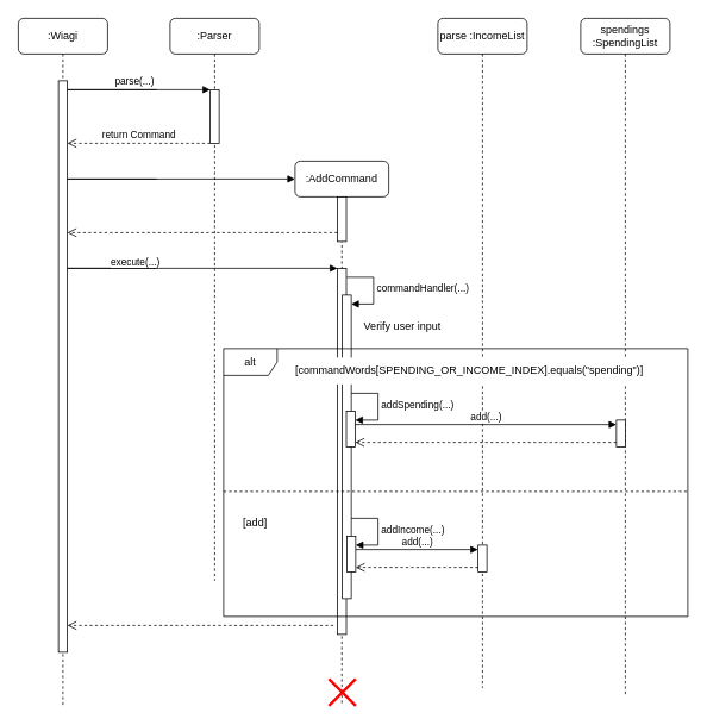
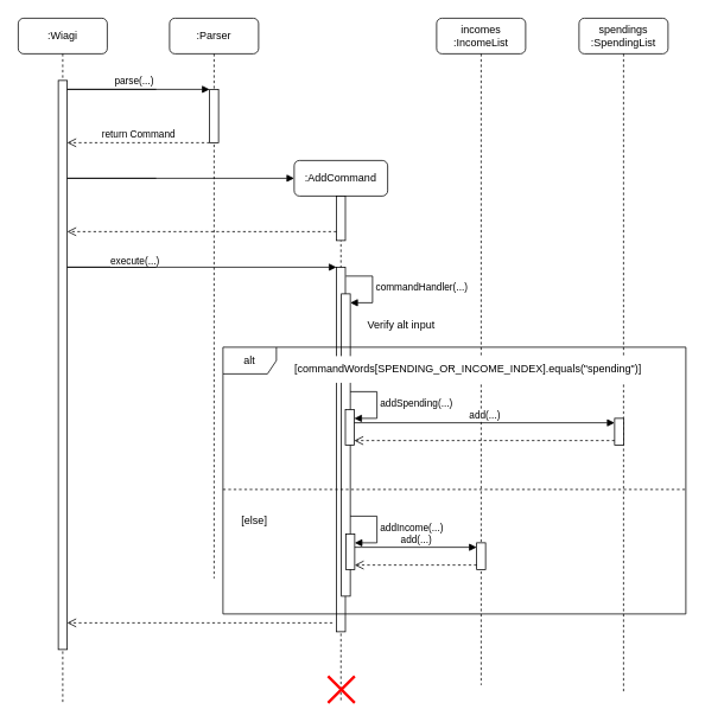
  <mxCell id="0" />
  <mxCell id="1" parent="0" />
  <mxCell id="2" value=":Wiagi" style="shape=umlLifeline;perimeter=lifelinePerimeter;whiteSpace=wrap;html=1;container=0;dropTarget=0;collapsible=0;recursiveResize=0;outlineConnect=0;portConstraint=eastwest;newEdgeStyle={&quot;edgeStyle&quot;:&quot;elbowEdgeStyle&quot;,&quot;elbow&quot;:&quot;vertical&quot;,&quot;curved&quot;:0,&quot;rounded&quot;:0};rounded=1;" parent="1" vertex="1"><mxGeometry x="20" y="20" width="100" height="770" as="geometry" /></mxCell>
  <mxCell id="3" value="" style="html=1;points=[];perimeter=orthogonalPerimeter;outlineConnect=0;targetShapes=umlLifeline;portConstraint=eastwest;newEdgeStyle={&quot;edgeStyle&quot;:&quot;elbowEdgeStyle&quot;,&quot;elbow&quot;:&quot;vertical&quot;,&quot;curved&quot;:0,&quot;rounded&quot;:0};" parent="2" vertex="1"><mxGeometry x="45" y="70" width="10" height="640" as="geometry" /></mxCell>
  <mxCell id="4" value=":AddCommand" style="shape=umlLifeline;rounded=1;whiteSpace=wrap;html=1;container=0;dropTarget=0;collapsible=0;recursiveResize=0;outlineConnect=0;portConstraint=eastwest;newEdgeStyle={&quot;curved&quot;:0,&quot;rounded&quot;:0};targetShapes=umlLifeline;participant=label;points=[[0,0,0,0,5],[0,1,0,0,-5],[1,0,0,0,5],[1,1,0,0,-5]];perimeter=rectanglePerimeter;" parent="1" vertex="1"><mxGeometry x="330" y="180" width="105" height="610" as="geometry" /></mxCell>
  <mxCell id="5" value="" style="html=1;points=[];perimeter=orthogonalPerimeter;outlineConnect=0;targetShapes=umlLifeline;portConstraint=eastwest;newEdgeStyle={&quot;edgeStyle&quot;:&quot;elbowEdgeStyle&quot;,&quot;elbow&quot;:&quot;vertical&quot;,&quot;curved&quot;:0,&quot;rounded&quot;:0};" vertex="1" parent="4"><mxGeometry x="47.5" y="40" width="10" height="50" as="geometry" /></mxCell>
  <mxCell id="6" value="" style="html=1;points=[];perimeter=orthogonalPerimeter;outlineConnect=0;targetShapes=umlLifeline;portConstraint=eastwest;newEdgeStyle={&quot;edgeStyle&quot;:&quot;elbowEdgeStyle&quot;,&quot;elbow&quot;:&quot;vertical&quot;,&quot;curved&quot;:0,&quot;rounded&quot;:0};" parent="4" vertex="1"><mxGeometry x="47.5" y="120" width="10" height="410" as="geometry" /></mxCell>
  <mxCell id="7" value="" style="html=1;points=[[0,0,0,0,5],[0,1,0,0,-5],[1,0,0,0,5],[1,1,0,0,-5]];perimeter=orthogonalPerimeter;outlineConnect=0;targetShapes=umlLifeline;portConstraint=eastwest;newEdgeStyle={&quot;curved&quot;:0,&quot;rounded&quot;:0};" vertex="1" parent="4"><mxGeometry x="53" y="150" width="10" height="340" as="geometry" /></mxCell>
  <mxCell id="8" value="commandHandler(...)" style="html=1;align=left;spacingLeft=2;endArrow=block;rounded=0;edgeStyle=orthogonalEdgeStyle;curved=0;rounded=0;" edge="1" target="7" parent="4"><mxGeometry relative="1" as="geometry"><mxPoint x="58" y="130" as="sourcePoint" /><Array as="points"><mxPoint x="88" y="160" /></Array></mxGeometry></mxCell>
  <mxCell id="9" value="" style="html=1;points=[[0,0,0,0,5],[0,1,0,0,-5],[1,0,0,0,5],[1,1,0,0,-5]];perimeter=orthogonalPerimeter;outlineConnect=0;targetShapes=umlLifeline;portConstraint=eastwest;newEdgeStyle={&quot;curved&quot;:0,&quot;rounded&quot;:0};" vertex="1" parent="4"><mxGeometry x="57.5" y="280" width="10" height="40" as="geometry" /></mxCell>
  <mxCell id="10" value="" style="shape=umlDestroy;whiteSpace=wrap;html=1;strokeWidth=3;targetShapes=umlLifeline;strokeColor=#FF0000;" vertex="1" parent="4"><mxGeometry x="38" y="580" width="30" height="30" as="geometry" /></mxCell>
  <mxCell id="11" value="parse(...)" style="html=1;verticalAlign=bottom;endArrow=block;edgeStyle=elbowEdgeStyle;elbow=vertical;curved=0;rounded=0;" parent="1" target="14" edge="1"><mxGeometry x="0.346" relative="1" as="geometry"><mxPoint x="175" y="100" as="sourcePoint" /><Array as="points"><mxPoint x="75" y="100" /></Array><mxPoint x="405" y="100" as="targetPoint" /><mxPoint as="offset" /></mxGeometry></mxCell>
  <mxCell id="12" value="return Command" style="html=1;verticalAlign=bottom;endArrow=open;dashed=1;endSize=8;edgeStyle=elbowEdgeStyle;elbow=vertical;curved=0;rounded=0;" parent="1" source="14" target="3" edge="1"><mxGeometry relative="1" as="geometry"><mxPoint x="80" y="160" as="targetPoint" /><Array as="points"><mxPoint x="175" y="160" /></Array><mxPoint x="405" y="160" as="sourcePoint" /></mxGeometry></mxCell>
  <mxCell id="13" value=":Parser" style="shape=umlLifeline;rounded=1;perimeter=lifelinePerimeter;whiteSpace=wrap;html=1;container=0;dropTarget=0;collapsible=0;recursiveResize=0;outlineConnect=0;portConstraint=eastwest;newEdgeStyle={&quot;edgeStyle&quot;:&quot;elbowEdgeStyle&quot;,&quot;elbow&quot;:&quot;vertical&quot;,&quot;curved&quot;:0,&quot;rounded&quot;:0};" vertex="1" parent="1"><mxGeometry x="190" y="20" width="100" height="630" as="geometry" /></mxCell>
  <mxCell id="14" value="" style="html=1;points=[];perimeter=orthogonalPerimeter;outlineConnect=0;targetShapes=umlLifeline;portConstraint=eastwest;newEdgeStyle={&quot;edgeStyle&quot;:&quot;elbowEdgeStyle&quot;,&quot;elbow&quot;:&quot;vertical&quot;,&quot;curved&quot;:0,&quot;rounded&quot;:0};" vertex="1" parent="13"><mxGeometry x="45" y="80" width="10" height="60" as="geometry" /></mxCell>
  <mxCell id="15" value="" style="html=1;verticalAlign=bottom;endArrow=block;edgeStyle=elbowEdgeStyle;elbow=vertical;curved=0;rounded=0;" edge="1" parent="1" target="4"><mxGeometry x="0.346" relative="1" as="geometry"><mxPoint x="175" y="200" as="sourcePoint" /><Array as="points"><mxPoint x="75" y="200" /></Array><mxPoint x="355" y="200" as="targetPoint" /><mxPoint as="offset" /></mxGeometry></mxCell>
  <mxCell id="16" value="" style="html=1;verticalAlign=bottom;endArrow=open;dashed=1;endSize=8;edgeStyle=elbowEdgeStyle;elbow=vertical;curved=0;rounded=0;" edge="1" parent="1" source="5" target="3"><mxGeometry x="0.003" relative="1" as="geometry"><mxPoint x="80" y="260" as="targetPoint" /><Array as="points"><mxPoint x="180" y="260" /></Array><mxPoint x="380" y="260" as="sourcePoint" /><mxPoint as="offset" /></mxGeometry></mxCell>
  <mxCell id="17" value="alt" style="shape=umlFrame;whiteSpace=wrap;html=1;pointerEvents=0;" vertex="1" parent="1"><mxGeometry x="250" y="390" width="520" height="300" as="geometry" /></mxCell>
  <mxCell id="18" value="" style="html=1;verticalAlign=bottom;endArrow=block;edgeStyle=elbowEdgeStyle;elbow=vertical;curved=0;rounded=0;" edge="1" parent="1" target="6"><mxGeometry x="0.346" relative="1" as="geometry"><mxPoint x="175" y="300" as="sourcePoint" /><Array as="points"><mxPoint x="75" y="300" /></Array><mxPoint x="330" y="300" as="targetPoint" /><mxPoint as="offset" /></mxGeometry></mxCell>
  <mxCell id="19" value="execute(...)" style="edgeLabel;html=1;align=center;verticalAlign=middle;resizable=0;points=[];" vertex="1" connectable="0" parent="18"><mxGeometry x="-0.036" y="8" relative="1" as="geometry"><mxPoint x="-19" as="offset" /></mxGeometry></mxCell>
- <mxCell id="20" value="Verify user input" style="text;html=1;align=center;verticalAlign=middle;resizable=0;points=[];autosize=1;strokeColor=none;fillColor=none;" vertex="1" parent="1"><mxGeometry x="395" y="350" width="110" height="30" as="geometry" /></mxCell>
- <mxCell id="21" value="[add]" style="text;html=1;align=center;verticalAlign=middle;resizable=0;points=[];autosize=1;strokeColor=none;fillColor=default;" vertex="1" parent="1"><mxGeometry x="260" y="570" width="50" height="30" as="geometry" /></mxCell>
- <mxCell id="22" value="parse :IncomeList" style="shape=umlLifeline;rounded=1;perimeter=lifelinePerimeter;whiteSpace=wrap;html=1;container=0;dropTarget=0;collapsible=0;recursiveResize=0;outlineConnect=0;portConstraint=eastwest;newEdgeStyle={&quot;edgeStyle&quot;:&quot;elbowEdgeStyle&quot;,&quot;elbow&quot;:&quot;vertical&quot;,&quot;curved&quot;:0,&quot;rounded&quot;:0};" vertex="1" parent="1"><mxGeometry x="490" y="20" width="100" height="750" as="geometry" /></mxCell>
+ <mxCell id="20" value="Verify alt input" style="text;html=1;align=center;verticalAlign=middle;resizable=0;points=[];autosize=1;strokeColor=none;fillColor=none;" vertex="1" parent="1"><mxGeometry x="395" y="350" width="110" height="30" as="geometry" /></mxCell>
+ <mxCell id="21" value="[else]" style="text;html=1;align=center;verticalAlign=middle;resizable=0;points=[];autosize=1;strokeColor=none;fillColor=default;" vertex="1" parent="1"><mxGeometry x="260" y="570" width="50" height="30" as="geometry" /></mxCell>
+ <mxCell id="22" value="incomes :IncomeList" style="shape=umlLifeline;rounded=1;perimeter=lifelinePerimeter;whiteSpace=wrap;html=1;container=0;dropTarget=0;collapsible=0;recursiveResize=0;outlineConnect=0;portConstraint=eastwest;newEdgeStyle={&quot;edgeStyle&quot;:&quot;elbowEdgeStyle&quot;,&quot;elbow&quot;:&quot;vertical&quot;,&quot;curved&quot;:0,&quot;rounded&quot;:0};" vertex="1" parent="1"><mxGeometry x="490" y="20" width="100" height="750" as="geometry" /></mxCell>
  <mxCell id="23" value="" style="html=1;points=[[0,0,0,0,5],[0,1,0,0,-5],[1,0,0,0,5],[1,1,0,0,-5]];perimeter=orthogonalPerimeter;outlineConnect=0;targetShapes=umlLifeline;portConstraint=eastwest;newEdgeStyle={&quot;curved&quot;:0,&quot;rounded&quot;:0};" vertex="1" parent="22"><mxGeometry x="45" y="590" width="10" height="30" as="geometry" /></mxCell>
  <mxCell id="24" value="spendings :SpendingList" style="shape=umlLifeline;rounded=1;perimeter=lifelinePerimeter;whiteSpace=wrap;html=1;container=0;dropTarget=0;collapsible=0;recursiveResize=0;outlineConnect=0;portConstraint=eastwest;newEdgeStyle={&quot;edgeStyle&quot;:&quot;elbowEdgeStyle&quot;,&quot;elbow&quot;:&quot;vertical&quot;,&quot;curved&quot;:0,&quot;rounded&quot;:0};" vertex="1" parent="1"><mxGeometry x="650" y="20" width="100" height="760" as="geometry" /></mxCell>
  <mxCell id="25" value="" style="html=1;points=[[0,0,0,0,5],[0,1,0,0,-5],[1,0,0,0,5],[1,1,0,0,-5]];perimeter=orthogonalPerimeter;outlineConnect=0;targetShapes=umlLifeline;portConstraint=eastwest;newEdgeStyle={&quot;curved&quot;:0,&quot;rounded&quot;:0};" vertex="1" parent="24"><mxGeometry x="40" y="450" width="10" height="30" as="geometry" /></mxCell>
  <mxCell id="26" value="[commandWords[SPENDING_OR_INCOME_INDEX].equals(&quot;spending&quot;)]" style="text;html=1;align=center;verticalAlign=middle;resizable=0;points=[];autosize=1;strokeColor=none;fillColor=default;shadow=0;" vertex="1" parent="1"><mxGeometry x="320" y="400" width="410" height="30" as="geometry" /></mxCell>
  <mxCell id="27" value="addSpending(...)" style="html=1;align=left;spacingLeft=2;endArrow=block;rounded=0;edgeStyle=orthogonalEdgeStyle;curved=0;rounded=0;" edge="1" target="9" parent="1"><mxGeometry relative="1" as="geometry"><mxPoint x="393" y="440" as="sourcePoint" /><Array as="points"><mxPoint x="423" y="470" /></Array></mxGeometry></mxCell>
  <mxCell id="28" value="" style="html=1;points=[[0,0,0,0,5],[0,1,0,0,-5],[1,0,0,0,5],[1,1,0,0,-5]];perimeter=orthogonalPerimeter;outlineConnect=0;targetShapes=umlLifeline;portConstraint=eastwest;newEdgeStyle={&quot;curved&quot;:0,&quot;rounded&quot;:0};" vertex="1" parent="1"><mxGeometry x="388" y="600" width="10" height="40" as="geometry" /></mxCell>
  <mxCell id="29" value="addIncome(...)" style="html=1;align=left;spacingLeft=2;endArrow=block;rounded=0;edgeStyle=orthogonalEdgeStyle;curved=0;rounded=0;" edge="1" target="28" parent="1"><mxGeometry x="0.012" relative="1" as="geometry"><mxPoint x="393" y="580" as="sourcePoint" /><Array as="points"><mxPoint x="423" y="610" /></Array><mxPoint as="offset" /></mxGeometry></mxCell>
  <mxCell id="30" value="" style="html=1;verticalAlign=bottom;endArrow=open;dashed=1;endSize=8;curved=0;rounded=0;exitX=0;exitY=1;exitDx=0;exitDy=-5;entryX=1;entryY=1;entryDx=0;entryDy=-5;entryPerimeter=0;" edge="1" source="25" parent="1" target="9"><mxGeometry relative="1" as="geometry"><mxPoint x="620" y="545" as="targetPoint" /></mxGeometry></mxCell>
  <mxCell id="31" value="add(...)" style="html=1;verticalAlign=bottom;endArrow=block;curved=0;rounded=0;entryX=0;entryY=0;entryDx=0;entryDy=5;" edge="1" target="25" parent="1" source="9"><mxGeometry relative="1" as="geometry"><mxPoint x="620" y="475" as="sourcePoint" /></mxGeometry></mxCell>
  <mxCell id="32" value="add(...)" style="html=1;verticalAlign=bottom;endArrow=block;curved=0;rounded=0;entryX=0;entryY=0;entryDx=0;entryDy=5;" edge="1" target="23" parent="1" source="28"><mxGeometry relative="1" as="geometry"><mxPoint x="465" y="615" as="sourcePoint" /></mxGeometry></mxCell>
  <mxCell id="33" value="" style="html=1;verticalAlign=bottom;endArrow=open;dashed=1;endSize=8;curved=0;rounded=0;exitX=0;exitY=1;exitDx=0;exitDy=-5;entryX=1;entryY=1;entryDx=0;entryDy=-5;entryPerimeter=0;" edge="1" source="23" parent="1" target="28"><mxGeometry relative="1" as="geometry"><mxPoint x="465" y="685" as="targetPoint" /></mxGeometry></mxCell>
  <mxCell id="34" value="" style="endArrow=none;dashed=1;html=1;rounded=0;" edge="1" parent="1"><mxGeometry width="50" height="50" relative="1" as="geometry"><mxPoint x="250" y="550" as="sourcePoint" /><mxPoint x="770" y="550" as="targetPoint" /></mxGeometry></mxCell>
  <mxCell id="35" value="" style="html=1;verticalAlign=bottom;endArrow=open;dashed=1;endSize=8;edgeStyle=elbowEdgeStyle;elbow=vertical;curved=0;rounded=0;" edge="1" parent="1" target="3"><mxGeometry x="0.003" relative="1" as="geometry"><mxPoint x="100" y="700" as="targetPoint" /><Array as="points"><mxPoint x="175" y="700" /></Array><mxPoint x="373" y="700" as="sourcePoint" /><mxPoint as="offset" /></mxGeometry></mxCell>
